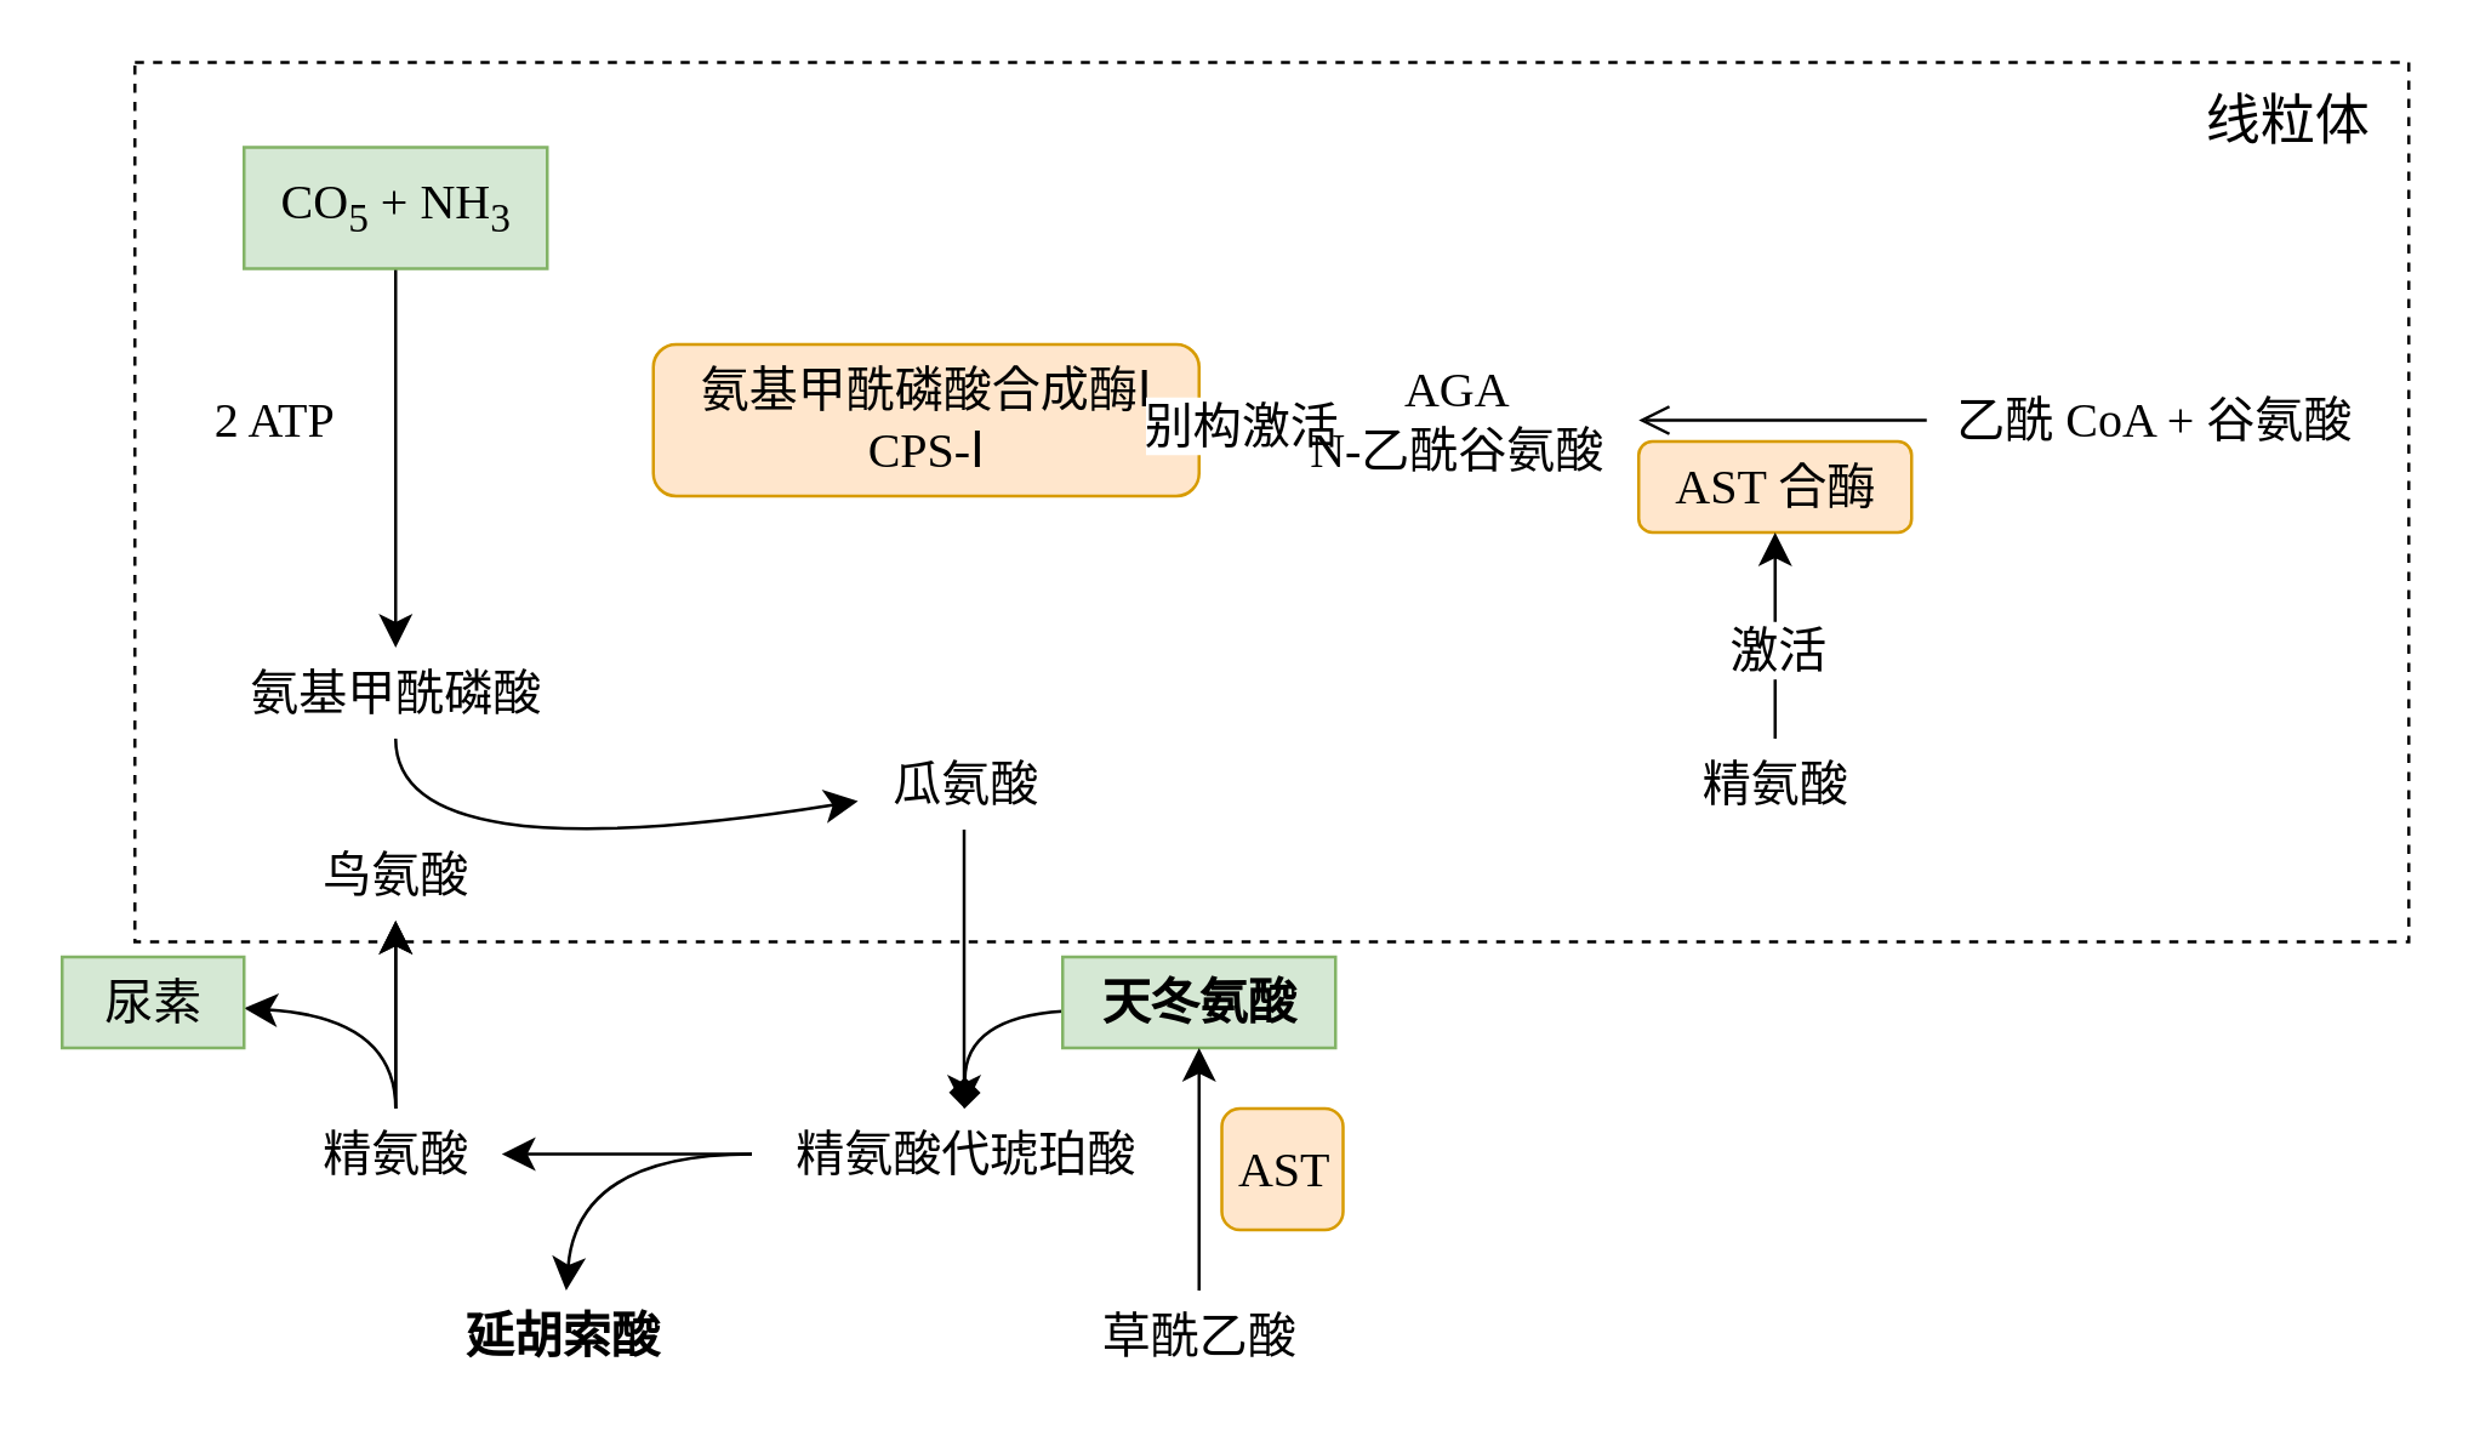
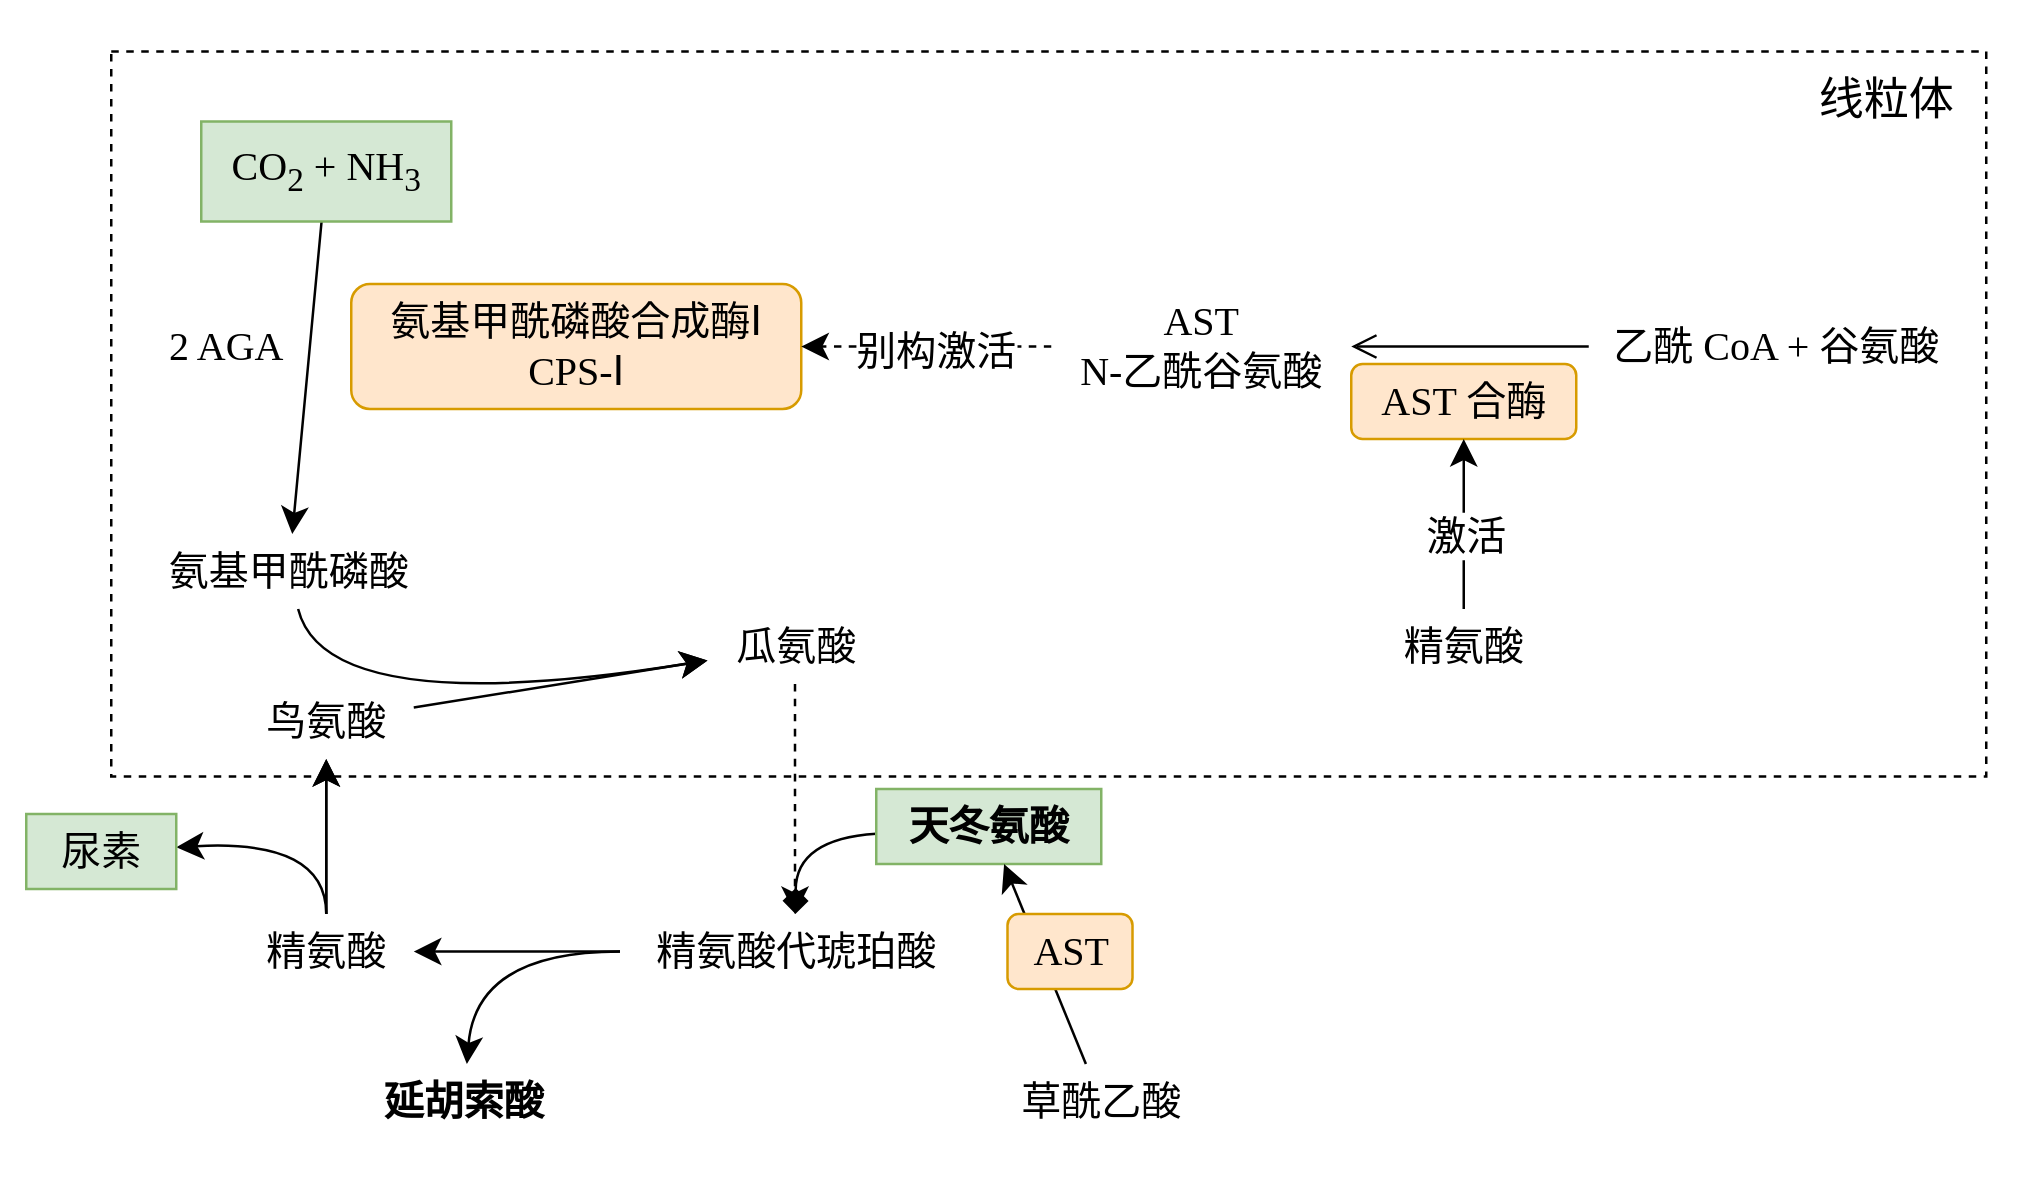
  <mxCell id="0" />
  <mxCell id="1" parent="0" />
  <mxCell id="2" value="" style="rounded=0;whiteSpace=wrap;html=1;fontSize=16;fillColor=none;dashed=1;fontFamily=var(--font-sans);" parent="1" vertex="1"><mxGeometry x="44" y="20" width="750" height="290" as="geometry" /></mxCell>
  <mxCell id="3" value="" style="edgeStyle=none;curved=1;rounded=0;orthogonalLoop=1;jettySize=auto;html=1;fontSize=12;startSize=8;endSize=8;fontFamily=var(--font-sans);" parent="1" source="4" target="6" edge="1"><mxGeometry relative="1" as="geometry" /></mxCell>
- <mxCell id="4" value="CO&lt;sub&gt;5&lt;/sub&gt;&amp;nbsp;+ NH&lt;sub&gt;3&lt;/sub&gt;" style="text;html=1;align=center;verticalAlign=middle;resizable=0;points=[];autosize=1;strokeColor=#82b366;fillColor=#d5e8d4;fontSize=16;fontFamily=var(--font-sans);" parent="1" vertex="1"><mxGeometry x="80" y="48" width="100" height="40" as="geometry" /></mxCell>
+ <mxCell id="4" value="CO&lt;sub&gt;2&lt;/sub&gt;&amp;nbsp;+ NH&lt;sub&gt;3&lt;/sub&gt;" style="text;html=1;align=center;verticalAlign=middle;resizable=0;points=[];autosize=1;strokeColor=#82b366;fillColor=#d5e8d4;fontSize=16;fontFamily=var(--font-sans);" parent="1" vertex="1"><mxGeometry x="80" y="48" width="100" height="40" as="geometry" /></mxCell>
  <mxCell id="5" style="edgeStyle=none;curved=1;rounded=0;orthogonalLoop=1;jettySize=auto;html=1;fontSize=12;startSize=8;endSize=8;fontFamily=var(--font-sans);" parent="1" source="6" target="11" edge="1"><mxGeometry relative="1" as="geometry"><Array as="points"><mxPoint x="130" y="288" /></Array></mxGeometry></mxCell>
- <mxCell id="6" value="氨基甲酰磷酸" style="text;html=1;align=center;verticalAlign=middle;resizable=0;points=[];autosize=1;strokeColor=none;fillColor=none;fontSize=16;fontFamily=var(--font-sans);" parent="1" vertex="1"><mxGeometry x="70" y="213" width="120" height="30" as="geometry" /></mxCell>
- <mxCell id="7" value="2 ATP" style="text;html=1;align=center;verticalAlign=middle;resizable=0;points=[];autosize=1;strokeColor=none;fillColor=none;fontSize=16;fontFamily=var(--font-sans);" parent="1" vertex="1"><mxGeometry x="60" y="123" width="60" height="30" as="geometry" /></mxCell>
- <mxCell id="8" value="氨基甲酰磷酸合成酶Ⅰ&lt;br&gt;CPS-Ⅰ" style="text;html=1;align=center;verticalAlign=middle;resizable=0;points=[];autosize=1;strokeColor=#d79b00;fillColor=#ffe6cc;fontSize=16;rounded=1;fontFamily=var(--font-sans);" parent="1" vertex="1"><mxGeometry x="215" y="113" width="180" height="50" as="geometry" /></mxCell>
- <mxCell id="10" value="" style="edgeStyle=none;curved=1;rounded=0;orthogonalLoop=1;jettySize=auto;html=1;fontSize=12;startSize=8;endSize=8;fontFamily=var(--font-sans);" parent="1" source="11" target="14" edge="1"><mxGeometry relative="1" as="geometry" /></mxCell>
+ <mxCell id="6" value="氨基甲酰磷酸" style="text;html=1;align=center;verticalAlign=middle;resizable=0;points=[];autosize=1;strokeColor=none;fillColor=none;fontSize=16;fontFamily=var(--font-sans);" parent="1" vertex="1"><mxGeometry x="55" y="213" width="120" height="30" as="geometry" /></mxCell>
+ <mxCell id="7" value="2 AGA" style="text;html=1;align=center;verticalAlign=middle;resizable=0;points=[];autosize=1;strokeColor=none;fillColor=none;fontSize=16;fontFamily=var(--font-sans);" parent="1" vertex="1"><mxGeometry x="60" y="123" width="60" height="30" as="geometry" /></mxCell>
+ <mxCell id="8" value="氨基甲酰磷酸合成酶Ⅰ&lt;br&gt;CPS-Ⅰ" style="text;html=1;align=center;verticalAlign=middle;resizable=0;points=[];autosize=1;strokeColor=#d79b00;fillColor=#ffe6cc;fontSize=16;rounded=1;fontFamily=var(--font-sans);" parent="1" vertex="1"><mxGeometry x="140" y="113" width="180" height="50" as="geometry" /></mxCell>
+ <mxCell id="9" value="" style="edgeStyle=none;curved=1;rounded=0;orthogonalLoop=1;jettySize=auto;html=1;fontSize=12;startSize=8;endSize=8;fontFamily=var(--font-sans);" parent="1" source="29" target="11" edge="1"><mxGeometry relative="1" as="geometry" /></mxCell>
+ <mxCell id="10" value="" style="edgeStyle=none;curved=1;rounded=0;orthogonalLoop=1;jettySize=auto;html=1;fontSize=12;startSize=8;endSize=8;fontFamily=var(--font-sans);dashed=1;" parent="1" source="11" target="14" edge="1"><mxGeometry relative="1" as="geometry" /></mxCell>
  <mxCell id="11" value="瓜氨酸" style="text;html=1;align=center;verticalAlign=middle;resizable=0;points=[];autosize=1;strokeColor=none;fillColor=none;fontSize=16;fontFamily=var(--font-sans);" parent="1" vertex="1"><mxGeometry x="282.5" y="243" width="70" height="30" as="geometry" /></mxCell>
  <mxCell id="12" value="" style="edgeStyle=none;curved=1;rounded=0;orthogonalLoop=1;jettySize=auto;html=1;fontSize=12;startSize=8;endSize=8;fontFamily=var(--font-sans);" parent="1" source="14" target="19" edge="1"><mxGeometry relative="1" as="geometry" /></mxCell>
  <mxCell id="13" style="edgeStyle=none;curved=1;rounded=0;orthogonalLoop=1;jettySize=auto;html=1;fontSize=12;startSize=8;endSize=8;fontFamily=var(--font-sans);" parent="1" source="14" target="27" edge="1"><mxGeometry relative="1" as="geometry"><Array as="points"><mxPoint x="190" y="380" /></Array></mxGeometry></mxCell>
  <mxCell id="14" value="精氨酸代琥珀酸" style="text;html=1;align=center;verticalAlign=middle;resizable=0;points=[];autosize=1;strokeColor=none;fillColor=none;fontSize=16;fontFamily=var(--font-sans);" parent="1" vertex="1"><mxGeometry x="247.5" y="365" width="140" height="30" as="geometry" /></mxCell>
  <mxCell id="15" style="edgeStyle=none;curved=1;rounded=0;orthogonalLoop=1;jettySize=auto;html=1;fontSize=12;startSize=8;endSize=8;fontFamily=var(--font-sans);endArrow=diamond;" parent="1" source="16" target="14" edge="1"><mxGeometry relative="1" as="geometry"><Array as="points"><mxPoint x="318" y="335" /></Array></mxGeometry></mxCell>
  <mxCell id="16" value="天冬氨酸" style="text;html=1;align=center;verticalAlign=middle;resizable=0;points=[];autosize=1;strokeColor=#82b366;fillColor=#d5e8d4;fontSize=16;fontStyle=1;fontFamily=var(--font-sans);" parent="1" vertex="1"><mxGeometry x="350" y="315" width="90" height="30" as="geometry" /></mxCell>
  <mxCell id="17" style="edgeStyle=none;curved=1;rounded=0;orthogonalLoop=1;jettySize=auto;html=1;fontSize=12;startSize=8;endSize=8;fontFamily=var(--font-sans);" parent="1" source="19" target="29" edge="1"><mxGeometry relative="1" as="geometry" /></mxCell>
  <mxCell id="18" style="edgeStyle=none;curved=1;rounded=0;orthogonalLoop=1;jettySize=auto;html=1;fontSize=12;startSize=8;endSize=8;fontFamily=var(--font-sans);" parent="1" source="19" target="20" edge="1"><mxGeometry relative="1" as="geometry"><Array as="points"><mxPoint x="130" y="335" /></Array></mxGeometry></mxCell>
  <mxCell id="19" value="精氨酸" style="text;html=1;align=center;verticalAlign=middle;resizable=0;points=[];autosize=1;strokeColor=none;fillColor=none;fontSize=16;fontFamily=var(--font-sans);" parent="1" vertex="1"><mxGeometry x="95" y="365" width="70" height="30" as="geometry" /></mxCell>
- <mxCell id="20" value="尿素" style="text;html=1;align=center;verticalAlign=middle;resizable=0;points=[];autosize=1;strokeColor=#82b366;fillColor=#d5e8d4;fontSize=16;fontFamily=var(--font-sans);" parent="1" vertex="1"><mxGeometry x="20" y="315" width="60" height="30" as="geometry" /></mxCell>
+ <mxCell id="20" value="尿素" style="text;html=1;align=center;verticalAlign=middle;resizable=0;points=[];autosize=1;strokeColor=#82b366;fillColor=#d5e8d4;fontSize=16;fontFamily=var(--font-sans);" parent="1" vertex="1"><mxGeometry x="10" y="325" width="60" height="30" as="geometry" /></mxCell>
  <mxCell id="21" style="edgeStyle=none;curved=1;rounded=0;orthogonalLoop=1;jettySize=auto;html=1;fontSize=12;startSize=8;endSize=8;dashed=1;fontFamily=var(--font-sans);" parent="1" source="23" target="8" edge="1"><mxGeometry relative="1" as="geometry" /></mxCell>
  <mxCell id="22" value="别构激活" style="edgeLabel;html=1;align=center;verticalAlign=middle;resizable=0;points=[];fontSize=16;fontFamily=var(--font-sans);" parent="21" vertex="1" connectable="0"><mxGeometry x="-0.069" y="1" relative="1" as="geometry"><mxPoint as="offset" /></mxGeometry></mxCell>
- <mxCell id="23" value="AGA&lt;br&gt;N-乙酰谷氨酸" style="text;html=1;align=center;verticalAlign=middle;resizable=0;points=[];autosize=1;strokeColor=none;fillColor=none;fontSize=16;fontFamily=var(--font-sans);" parent="1" vertex="1"><mxGeometry x="420" y="113" width="120" height="50" as="geometry" /></mxCell>
+ <mxCell id="23" value="AST&lt;br&gt;N-乙酰谷氨酸" style="text;html=1;align=center;verticalAlign=middle;resizable=0;points=[];autosize=1;strokeColor=none;fillColor=none;fontSize=16;fontFamily=var(--font-sans);" parent="1" vertex="1"><mxGeometry x="420" y="113" width="120" height="50" as="geometry" /></mxCell>
  <mxCell id="24" style="edgeStyle=none;curved=1;rounded=0;orthogonalLoop=1;jettySize=auto;html=1;fontSize=12;startSize=8;endSize=8;fontFamily=var(--font-sans);endArrow=open;" parent="1" source="25" target="23" edge="1"><mxGeometry relative="1" as="geometry" /></mxCell>
  <mxCell id="25" value="乙酰 CoA + 谷氨酸" style="text;html=1;align=center;verticalAlign=middle;resizable=0;points=[];autosize=1;strokeColor=none;fillColor=none;fontSize=16;fontFamily=var(--font-sans);" parent="1" vertex="1"><mxGeometry x="635" y="123" width="150" height="30" as="geometry" /></mxCell>
  <mxCell id="26" value="AST 合酶" style="text;html=1;align=center;verticalAlign=middle;resizable=0;points=[];autosize=1;strokeColor=#d79b00;fillColor=#ffe6cc;fontSize=16;rounded=1;fontFamily=var(--font-sans);" parent="1" vertex="1"><mxGeometry x="540" width="90" height="30" as="geometry" y="145" /></mxCell>
  <mxCell id="27" value="延胡索酸" style="text;html=1;align=center;verticalAlign=middle;resizable=0;points=[];autosize=1;strokeColor=none;fillColor=none;fontSize=16;fontStyle=1;fontFamily=var(--font-sans);" parent="1" vertex="1"><mxGeometry x="140" y="425" width="90" height="30" as="geometry" /></mxCell>
  <mxCell id="28" value="" style="edgeStyle=none;curved=1;rounded=0;orthogonalLoop=1;jettySize=auto;html=1;fontSize=12;startSize=8;endSize=8;fontFamily=var(--font-sans);" parent="1" source="19" target="29" edge="1"><mxGeometry relative="1" as="geometry"><mxPoint x="55" y="288" as="targetPoint" /><mxPoint x="128" y="365" as="sourcePoint" /><Array as="points" /></mxGeometry></mxCell>
  <mxCell id="29" value="鸟氨酸" style="text;html=1;align=center;verticalAlign=middle;resizable=0;points=[];autosize=1;strokeColor=none;fillColor=none;fontSize=16;fontFamily=var(--font-sans);" parent="1" vertex="1"><mxGeometry x="95" y="273" width="70" height="30" as="geometry" /></mxCell>
  <mxCell id="30" style="edgeStyle=none;curved=1;rounded=0;orthogonalLoop=1;jettySize=auto;html=1;fontSize=12;startSize=8;endSize=8;fontFamily=var(--font-sans);" parent="1" source="31" target="16" edge="1"><mxGeometry relative="1" as="geometry" /></mxCell>
- <mxCell id="31" value="草酰乙酸" style="text;html=1;align=center;verticalAlign=middle;resizable=0;points=[];autosize=1;strokeColor=none;fillColor=none;fontSize=16;fontFamily=var(--font-sans);" parent="1" vertex="1"><mxGeometry x="350" y="425" width="90" height="30" as="geometry" /></mxCell>
- <mxCell id="32" value="AST" style="text;html=1;align=center;verticalAlign=middle;resizable=0;points=[];autosize=1;strokeColor=#d79b00;fillColor=#ffe6cc;fontSize=16;rounded=1;fontFamily=var(--font-sans);" parent="1" vertex="1"><mxGeometry x="402.5" y="365" width="40" height="40" as="geometry" /></mxCell>
+ <mxCell id="31" value="草酰乙酸" style="text;html=1;align=center;verticalAlign=middle;resizable=0;points=[];autosize=1;strokeColor=none;fillColor=none;fontSize=16;fontFamily=var(--font-sans);" parent="1" vertex="1"><mxGeometry x="395" y="425" width="90" height="30" as="geometry" /></mxCell>
+ <mxCell id="32" value="AST" style="text;html=1;align=center;verticalAlign=middle;resizable=0;points=[];autosize=1;strokeColor=#d79b00;fillColor=#ffe6cc;fontSize=16;rounded=1;fontFamily=var(--font-sans);" parent="1" vertex="1"><mxGeometry x="402.5" y="365" width="50" height="30" as="geometry" /></mxCell>
  <mxCell id="33" style="edgeStyle=none;curved=1;rounded=0;orthogonalLoop=1;jettySize=auto;html=1;fontSize=12;startSize=8;endSize=8;fontFamily=var(--font-sans);" parent="1" source="35" target="26" edge="1"><mxGeometry relative="1" as="geometry" /></mxCell>
  <mxCell id="34" value="激活" style="edgeLabel;html=1;align=center;verticalAlign=middle;resizable=0;points=[];fontSize=16;fontFamily=var(--font-sans);" parent="33" vertex="1" connectable="0"><mxGeometry x="0.046" relative="1" as="geometry"><mxPoint y="6" as="offset" /></mxGeometry></mxCell>
  <mxCell id="35" value="精氨酸" style="text;html=1;align=center;verticalAlign=middle;resizable=0;points=[];autosize=1;strokeColor=none;fillColor=none;fontSize=16;fontFamily=var(--font-sans);" parent="1" vertex="1"><mxGeometry x="550" y="243" width="70" height="30" as="geometry" /></mxCell>
  <mxCell id="36" value="&lt;font style=&quot;font-size: 18px;&quot;&gt;线粒体&lt;/font&gt;" style="text;html=1;align=center;verticalAlign=middle;resizable=0;points=[];autosize=1;strokeColor=none;fillColor=none;fontSize=16;fontFamily=var(--font-sans);" parent="1" vertex="1"><mxGeometry x="714" y="20" width="80" height="40" as="geometry" /></mxCell>
